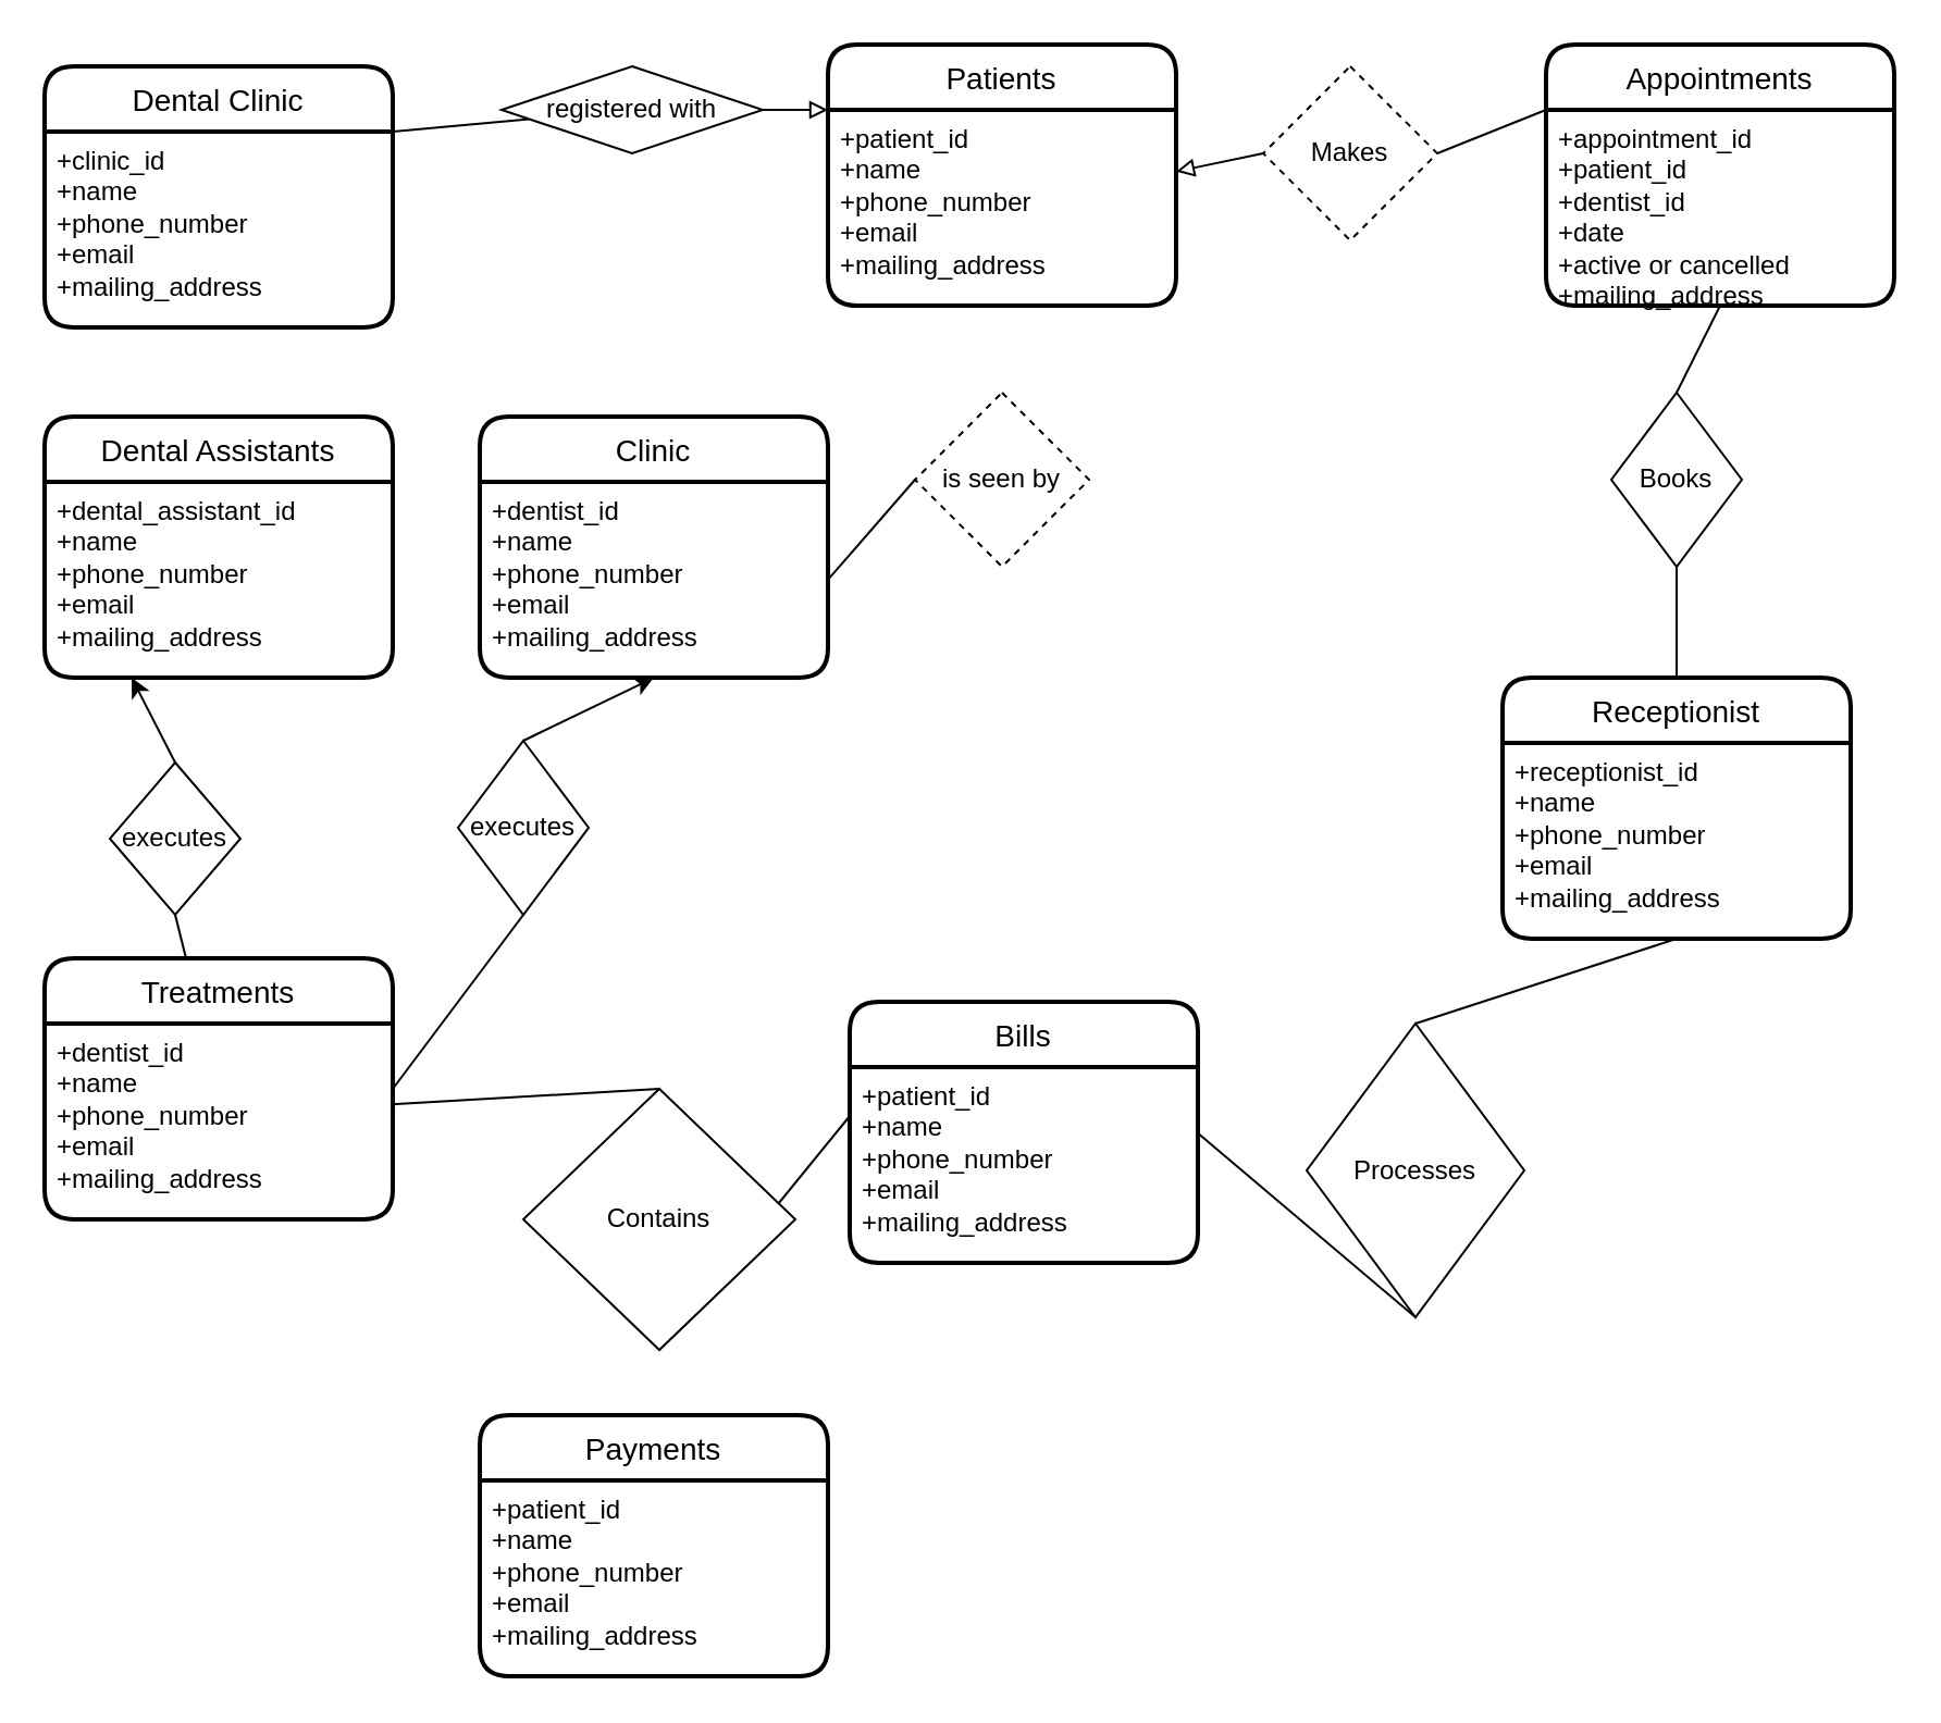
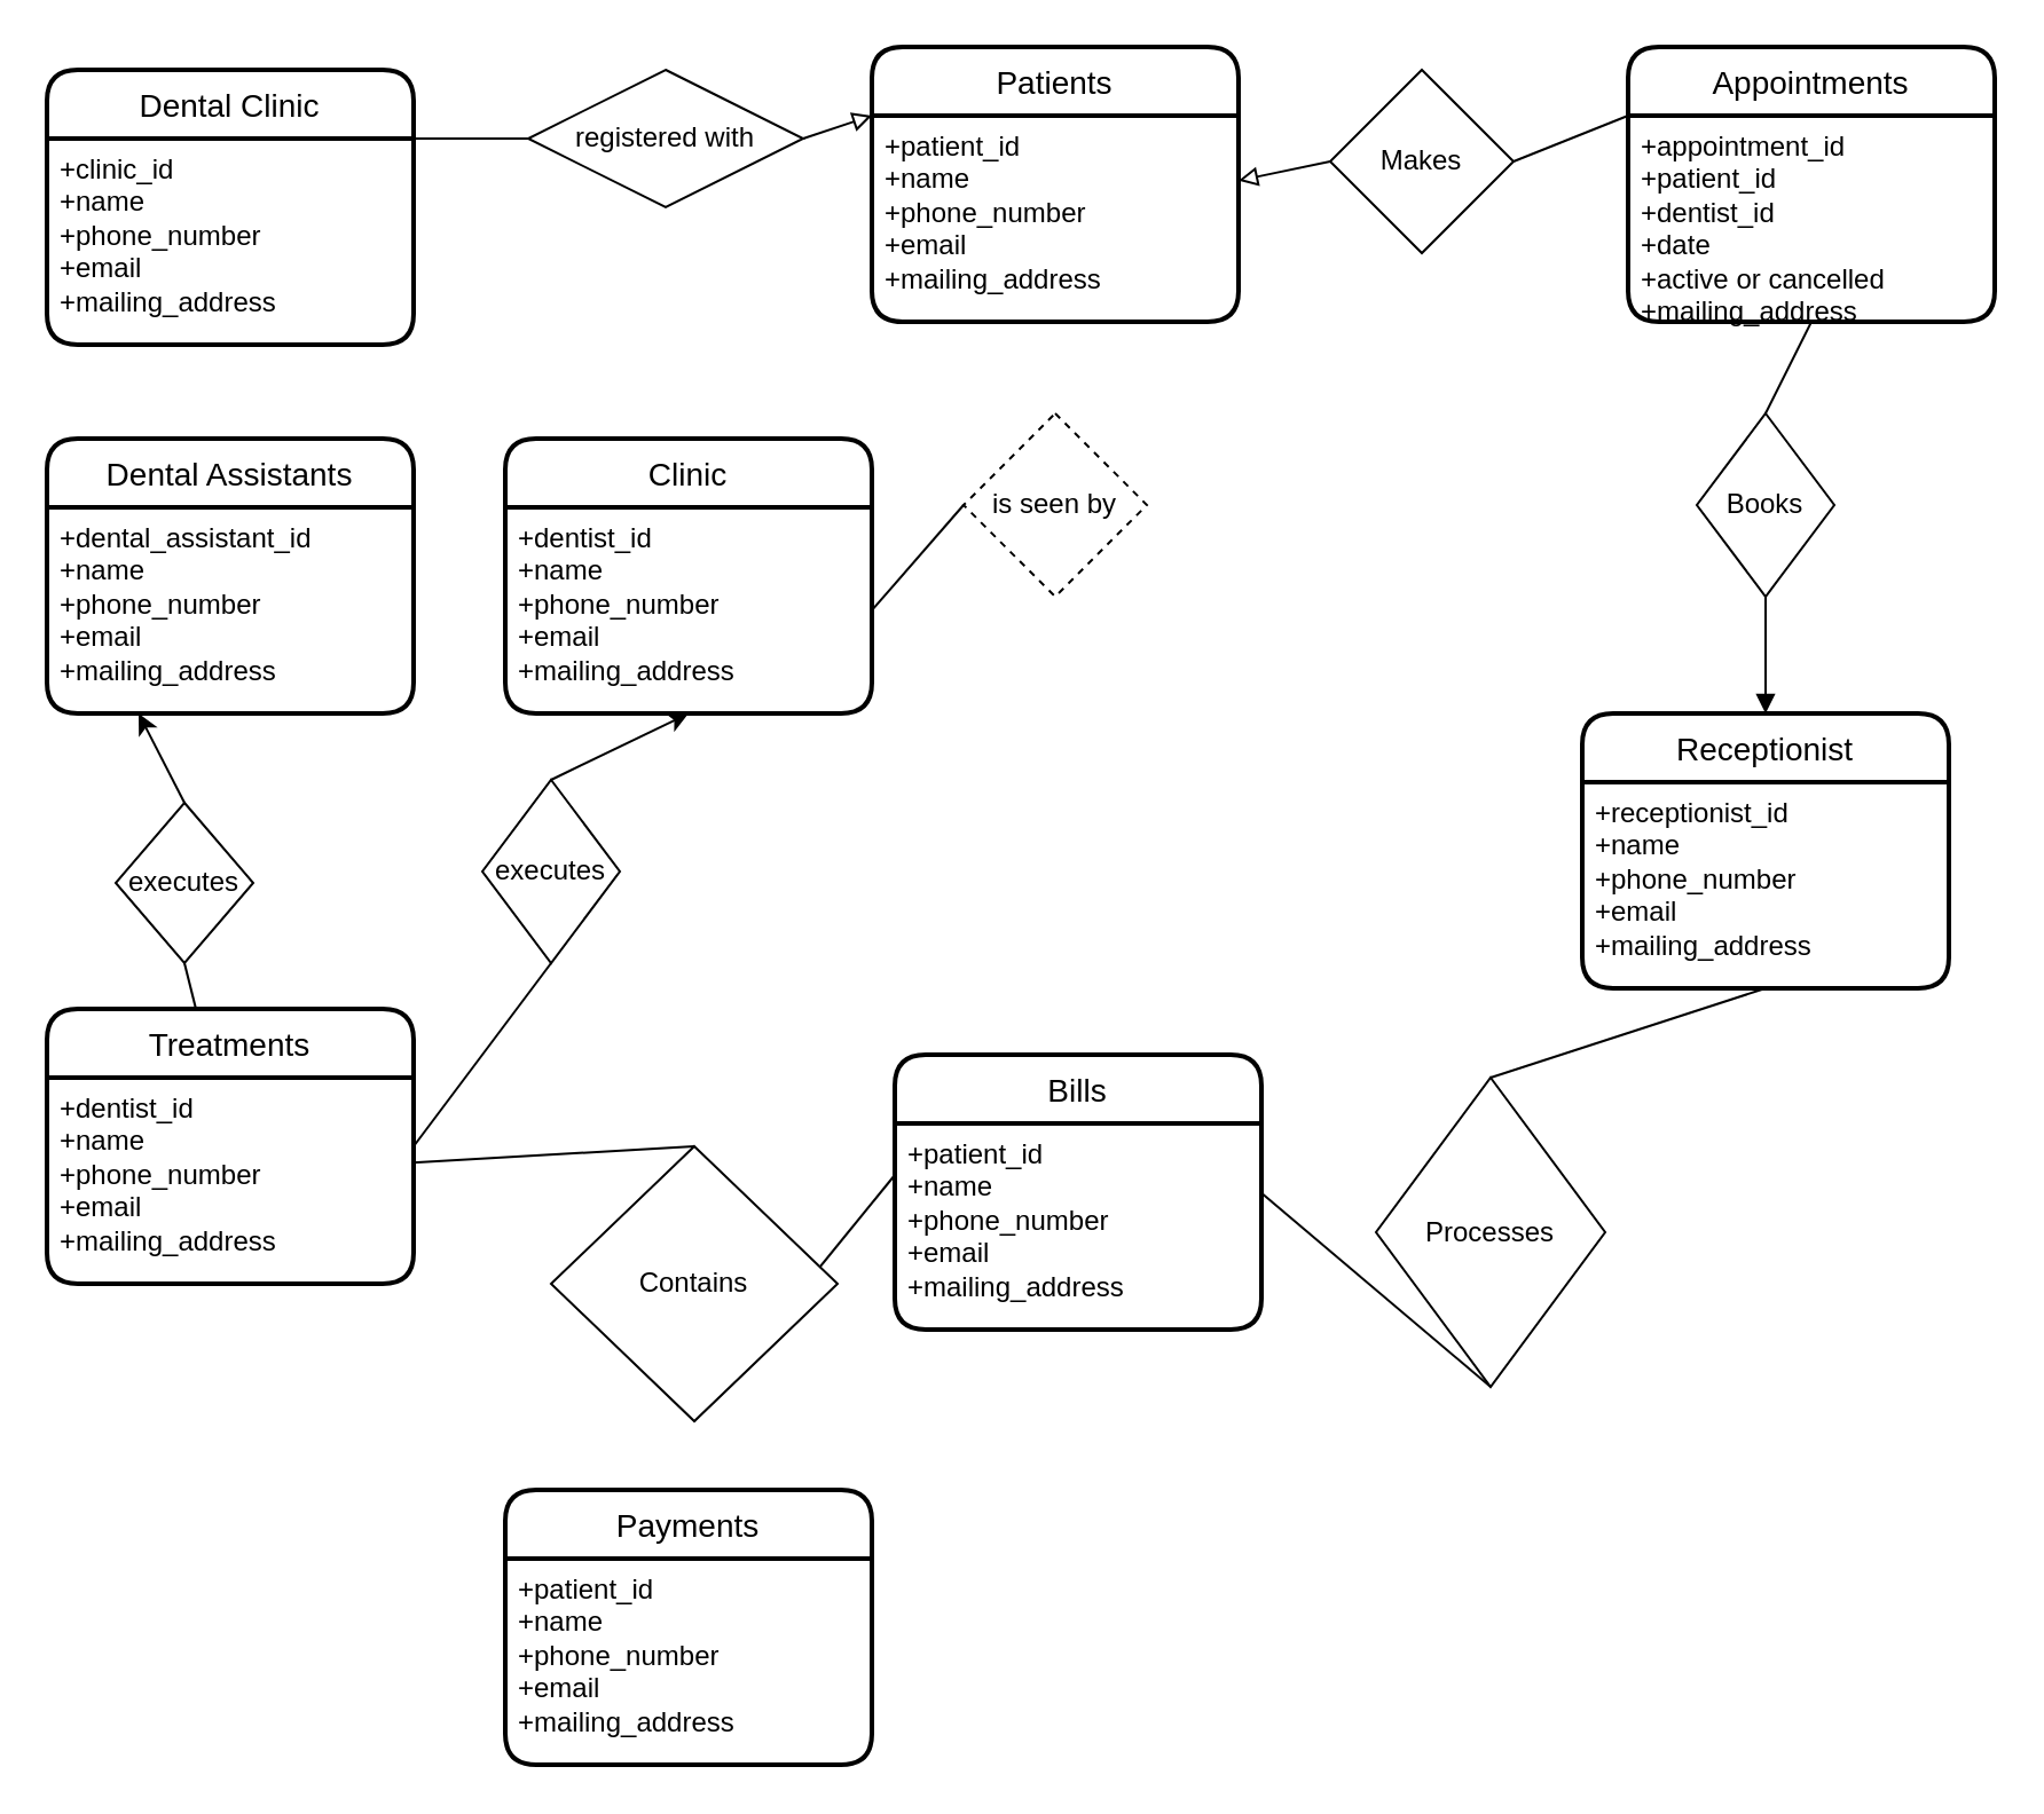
  <mxCell id="0" />
  <mxCell id="1" parent="0" />
  <mxCell id="2" value="Dental Clinic" style="swimlane;childLayout=stackLayout;horizontal=1;startSize=30;horizontalStack=0;rounded=1;fontSize=14;fontStyle=0;strokeWidth=2;resizeParent=0;resizeLast=1;shadow=0;dashed=0;align=center;" parent="1" vertex="1"><mxGeometry x="20" y="30" width="160" height="120" as="geometry" /></mxCell>
  <mxCell id="3" value="+clinic_id&lt;br&gt;+name&lt;br&gt;&lt;div&gt;+phone_number&lt;/div&gt;&lt;div&gt;+email&lt;/div&gt;&lt;div&gt;+mailing_address&lt;br&gt;&lt;/div&gt;" style="align=left;strokeColor=none;fillColor=none;spacingLeft=4;fontSize=12;verticalAlign=top;resizable=0;rotatable=0;part=1;html=1;" parent="2" vertex="1"><mxGeometry y="30" width="160" height="90" as="geometry" /></mxCell>
  <mxCell id="4" value="Clinic" style="swimlane;childLayout=stackLayout;horizontal=1;startSize=30;horizontalStack=0;rounded=1;fontSize=14;fontStyle=0;strokeWidth=2;resizeParent=0;resizeLast=1;shadow=0;dashed=0;align=center;" parent="1" vertex="1"><mxGeometry x="220" y="191" width="160" height="120" as="geometry" /></mxCell>
  <mxCell id="5" value="+dentist_id&lt;br&gt;+name&lt;br&gt;&lt;div&gt;+phone_number&lt;/div&gt;&lt;div&gt;+email&lt;/div&gt;&lt;div&gt;+mailing_address&lt;br&gt;&lt;/div&gt;" style="align=left;strokeColor=none;fillColor=none;spacingLeft=4;fontSize=12;verticalAlign=top;resizable=0;rotatable=0;part=1;html=1;" parent="4" vertex="1"><mxGeometry y="30" width="160" height="90" as="geometry" /></mxCell>
  <mxCell id="6" value="Patients" style="swimlane;childLayout=stackLayout;horizontal=1;startSize=30;horizontalStack=0;rounded=1;fontSize=14;fontStyle=0;strokeWidth=2;resizeParent=0;resizeLast=1;shadow=0;dashed=0;align=center;" parent="1" vertex="1"><mxGeometry x="380" y="20" width="160" height="120" as="geometry" /></mxCell>
  <mxCell id="7" value="+patient_id&lt;br&gt;+name&lt;br&gt;&lt;div&gt;+phone_number&lt;/div&gt;&lt;div&gt;+email&lt;/div&gt;&lt;div&gt;+mailing_address&lt;br&gt;&lt;/div&gt;" style="align=left;strokeColor=none;fillColor=none;spacingLeft=4;fontSize=12;verticalAlign=top;resizable=0;rotatable=0;part=1;html=1;" parent="6" vertex="1"><mxGeometry y="30" width="160" height="90" as="geometry" /></mxCell>
  <mxCell id="8" value="Dental Assistants" style="swimlane;childLayout=stackLayout;horizontal=1;startSize=30;horizontalStack=0;rounded=1;fontSize=14;fontStyle=0;strokeWidth=2;resizeParent=0;resizeLast=1;shadow=0;dashed=0;align=center;" parent="1" vertex="1"><mxGeometry x="20" y="191" width="160" height="120" as="geometry" /></mxCell>
  <mxCell id="9" value="+dental_assistant_id&lt;br&gt;+name&lt;br&gt;&lt;div&gt;+phone_number&lt;/div&gt;&lt;div&gt;+email&lt;/div&gt;&lt;div&gt;+mailing_address&lt;br&gt;&lt;/div&gt;" style="align=left;strokeColor=none;fillColor=none;spacingLeft=4;fontSize=12;verticalAlign=top;resizable=0;rotatable=0;part=1;html=1;" parent="8" vertex="1"><mxGeometry y="30" width="160" height="90" as="geometry" /></mxCell>
  <mxCell id="10" value="Treatments " style="swimlane;childLayout=stackLayout;horizontal=1;startSize=30;horizontalStack=0;rounded=1;fontSize=14;fontStyle=0;strokeWidth=2;resizeParent=0;resizeLast=1;shadow=0;dashed=0;align=center;" parent="1" vertex="1"><mxGeometry x="20" y="440" width="160" height="120" as="geometry" /></mxCell>
  <mxCell id="11" value="+dentist_id&lt;br&gt;+name&lt;br&gt;&lt;div&gt;+phone_number&lt;/div&gt;&lt;div&gt;+email&lt;/div&gt;&lt;div&gt;+mailing_address&lt;br&gt;&lt;/div&gt;" style="align=left;strokeColor=none;fillColor=none;spacingLeft=4;fontSize=12;verticalAlign=top;resizable=0;rotatable=0;part=1;html=1;" parent="10" vertex="1"><mxGeometry y="30" width="160" height="90" as="geometry" /></mxCell>
  <mxCell id="12" value="Appointments" style="swimlane;childLayout=stackLayout;horizontal=1;startSize=30;horizontalStack=0;rounded=1;fontSize=14;fontStyle=0;strokeWidth=2;resizeParent=0;resizeLast=1;shadow=0;dashed=0;align=center;" parent="1" vertex="1"><mxGeometry x="710" y="20" width="160" height="120" as="geometry" /></mxCell>
  <mxCell id="13" value="&lt;div&gt;+appointment_id&lt;/div&gt;&lt;div&gt;+patient_id&lt;/div&gt;&lt;div&gt;+dentist_id&lt;/div&gt;&lt;div&gt;+date&lt;br&gt;&lt;/div&gt;&lt;div&gt;+active or cancelled&lt;br&gt;&lt;/div&gt;&lt;div&gt;+mailing_address&lt;br&gt;&lt;/div&gt;" style="align=left;strokeColor=none;fillColor=none;spacingLeft=4;fontSize=12;verticalAlign=top;resizable=0;rotatable=0;part=1;html=1;" parent="12" vertex="1"><mxGeometry y="30" width="160" height="90" as="geometry" /></mxCell>
  <mxCell id="14" value="Bills" style="swimlane;childLayout=stackLayout;horizontal=1;startSize=30;horizontalStack=0;rounded=1;fontSize=14;fontStyle=0;strokeWidth=2;resizeParent=0;resizeLast=1;shadow=0;align=center;fillColor=none;" parent="1" vertex="1"><mxGeometry x="390" y="460" width="160" height="120" as="geometry" /></mxCell>
  <mxCell id="15" value="+patient_id&lt;br&gt;+name&lt;br&gt;&lt;div&gt;+phone_number&lt;/div&gt;&lt;div&gt;+email&lt;/div&gt;&lt;div&gt;+mailing_address&lt;br&gt;&lt;/div&gt;" style="align=left;strokeColor=none;fillColor=none;spacingLeft=4;fontSize=12;verticalAlign=top;resizable=0;rotatable=0;part=1;html=1;" parent="14" vertex="1"><mxGeometry y="30" width="160" height="90" as="geometry" /></mxCell>
  <mxCell id="16" style="rounded=0;orthogonalLoop=1;jettySize=auto;html=1;entryX=1;entryY=0;entryDx=0;entryDy=0;endArrow=none;endFill=0;" parent="1" source="18" target="3" edge="1"><mxGeometry relative="1" as="geometry" /></mxCell>
  <mxCell id="17" style="edgeStyle=none;rounded=0;orthogonalLoop=1;jettySize=auto;html=1;entryX=0;entryY=0;entryDx=0;entryDy=0;endArrow=block;endFill=0;exitX=1;exitY=0.5;exitDx=0;exitDy=0;" parent="1" source="18" target="7" edge="1"><mxGeometry relative="1" as="geometry" /></mxCell>
- <mxCell id="18" value="registered with" style="shape=rhombus;perimeter=rhombusPerimeter;whiteSpace=wrap;html=1;align=center;" parent="1" vertex="1"><mxGeometry x="230" y="30" width="120" height="40" as="geometry" /></mxCell>
+ <mxCell id="18" value="registered with" style="shape=rhombus;perimeter=rhombusPerimeter;whiteSpace=wrap;html=1;align=center;" parent="1" vertex="1"><mxGeometry x="230" y="30" width="120" height="60" as="geometry" /></mxCell>
  <mxCell id="19" value="Receptionist" style="swimlane;childLayout=stackLayout;horizontal=1;startSize=30;horizontalStack=0;rounded=1;fontSize=14;fontStyle=0;strokeWidth=2;resizeParent=0;resizeLast=1;shadow=0;dashed=0;align=center;" parent="1" vertex="1"><mxGeometry x="690" y="311" width="160" height="120" as="geometry" /></mxCell>
  <mxCell id="20" value="+receptionist_id&lt;br&gt;+name&lt;br&gt;&lt;div&gt;+phone_number&lt;/div&gt;&lt;div&gt;+email&lt;/div&gt;&lt;div&gt;+mailing_address&lt;br&gt;&lt;/div&gt;" style="align=left;strokeColor=none;fillColor=none;spacingLeft=4;fontSize=12;verticalAlign=top;resizable=0;rotatable=0;part=1;html=1;" parent="19" vertex="1"><mxGeometry y="30" width="160" height="90" as="geometry" /></mxCell>
  <mxCell id="21" value="Processes" style="rhombus;whiteSpace=wrap;html=1;rounded=0;sketch=0;" parent="1" vertex="1"><mxGeometry x="600" y="470" width="100" height="135" as="geometry" /></mxCell>
  <mxCell id="22" value="" style="endArrow=none;html=1;rounded=1;sketch=0;curved=0;entryX=0.5;entryY=1;entryDx=0;entryDy=0;exitX=1;exitY=0.337;exitDx=0;exitDy=0;exitPerimeter=0;" parent="1" source="15" target="21" edge="1"><mxGeometry width="50" height="50" relative="1" as="geometry"><mxPoint x="390" y="410.33" as="sourcePoint" /><mxPoint x="600" y="370" as="targetPoint" /></mxGeometry></mxCell>
  <mxCell id="23" value="" style="endArrow=classic;html=1;rounded=1;sketch=0;curved=0;entryX=0.25;entryY=1;entryDx=0;entryDy=0;exitX=0.5;exitY=0;exitDx=0;exitDy=0;" parent="1" target="9" edge="1" source="27"><mxGeometry width="50" height="50" relative="1" as="geometry"><mxPoint x="60" y="410" as="sourcePoint" /><mxPoint x="110" y="360" as="targetPoint" /></mxGeometry></mxCell>
  <mxCell id="24" value="" style="endArrow=classic;html=1;rounded=1;sketch=0;curved=0;entryX=0.5;entryY=1;entryDx=0;entryDy=0;startArrow=none;exitX=0.5;exitY=0;exitDx=0;exitDy=0;" parent="1" source="28" target="5" edge="1"><mxGeometry width="50" height="50" relative="1" as="geometry"><mxPoint x="150" y="420" as="sourcePoint" /><mxPoint x="200" y="370" as="targetPoint" /><Array as="points" /></mxGeometry></mxCell>
  <mxCell id="25" value="" style="endArrow=none;html=1;rounded=1;sketch=0;curved=0;exitX=0.5;exitY=1;exitDx=0;exitDy=0;entryX=0;entryY=0.25;entryDx=0;entryDy=0;startArrow=none;" parent="1" source="33" target="15" edge="1"><mxGeometry width="50" height="50" relative="1" as="geometry"><mxPoint x="150" y="590" as="sourcePoint" /><mxPoint x="200" y="540" as="targetPoint" /></mxGeometry></mxCell>
  <mxCell id="26" style="edgeStyle=none;rounded=0;orthogonalLoop=1;jettySize=auto;html=1;endArrow=none;endFill=0;exitX=0.5;exitY=1;exitDx=0;exitDy=0;" edge="1" parent="1" source="27" target="10"><mxGeometry relative="1" as="geometry" /></mxCell>
  <mxCell id="27" value="executes" style="rhombus;whiteSpace=wrap;html=1;rounded=0;sketch=0;" parent="1" vertex="1"><mxGeometry x="50" y="350" width="60" height="70" as="geometry" /></mxCell>
  <mxCell id="28" value="executes" style="rhombus;whiteSpace=wrap;html=1;rounded=0;sketch=0;" parent="1" vertex="1"><mxGeometry x="210" y="340" width="60" height="80" as="geometry" /></mxCell>
  <mxCell id="29" value="" style="endArrow=none;html=1;rounded=1;sketch=0;curved=0;entryX=0.5;entryY=1;entryDx=0;entryDy=0;exitX=1;exitY=0.5;exitDx=0;exitDy=0;" parent="1" target="28" edge="1" source="10"><mxGeometry width="50" height="50" relative="1" as="geometry"><mxPoint x="150" y="420" as="sourcePoint" /><mxPoint x="245" y="347.5" as="targetPoint" /><Array as="points" /></mxGeometry></mxCell>
  <mxCell id="30" value="" style="endArrow=block;html=1;rounded=1;sketch=0;curved=0;exitX=0;exitY=0.5;exitDx=0;exitDy=0;endFill=0;" parent="1" source="32" edge="1" target="7"><mxGeometry width="50" height="50" relative="1" as="geometry"><mxPoint x="520" y="190" as="sourcePoint" /><mxPoint x="640" y="120" as="targetPoint" /><Array as="points" /></mxGeometry></mxCell>
  <mxCell id="31" style="edgeStyle=none;rounded=0;orthogonalLoop=1;jettySize=auto;html=1;entryX=0;entryY=0;entryDx=0;entryDy=0;endArrow=none;endFill=0;exitX=1;exitY=0.5;exitDx=0;exitDy=0;" edge="1" parent="1" source="32" target="13"><mxGeometry relative="1" as="geometry" /></mxCell>
- <mxCell id="32" value="Makes" style="rhombus;whiteSpace=wrap;html=1;rounded=0;sketch=0;dashed=1;" parent="1" vertex="1"><mxGeometry x="580" y="30" width="80" height="80" as="geometry" /></mxCell>
+ <mxCell id="32" value="Makes" style="rhombus;whiteSpace=wrap;html=1;rounded=0;sketch=0;" parent="1" vertex="1"><mxGeometry x="580" y="30" width="80" height="80" as="geometry" /></mxCell>
  <mxCell id="33" value="Contains" style="rhombus;whiteSpace=wrap;html=1;rounded=0;sketch=0;" parent="1" vertex="1"><mxGeometry x="240" y="500" width="125" height="120" as="geometry" /></mxCell>
  <mxCell id="34" value="" style="endArrow=none;html=1;rounded=1;sketch=0;curved=0;exitX=0.997;exitY=0.413;exitDx=0;exitDy=0;entryX=0.5;entryY=0;entryDx=0;entryDy=0;exitPerimeter=0;" parent="1" source="11" target="33" edge="1"><mxGeometry width="50" height="50" relative="1" as="geometry"><mxPoint x="150" y="507.5" as="sourcePoint" /><mxPoint x="256" y="616.99" as="targetPoint" /></mxGeometry></mxCell>
  <mxCell id="35" value="" style="endArrow=none;html=1;rounded=1;sketch=0;curved=0;entryX=0.5;entryY=1;entryDx=0;entryDy=0;exitX=0.5;exitY=0;exitDx=0;exitDy=0;" parent="1" target="20" edge="1" source="21"><mxGeometry width="50" height="50" relative="1" as="geometry"><mxPoint x="530" y="470" as="sourcePoint" /><mxPoint x="580" y="420" as="targetPoint" /></mxGeometry></mxCell>
- <mxCell id="36" value="" style="endArrow=none;html=1;rounded=1;sketch=0;curved=0;entryX=0.5;entryY=0;entryDx=0;entryDy=0;exitX=0.5;exitY=1;exitDx=0;exitDy=0;endFill=1;" parent="1" source="38" target="19" edge="1"><mxGeometry width="50" height="50" relative="1" as="geometry"><mxPoint x="610" y="310" as="sourcePoint" /><mxPoint x="660" y="260" as="targetPoint" /></mxGeometry></mxCell>
+ <mxCell id="36" value="" style="endArrow=block;html=1;rounded=1;sketch=0;curved=0;entryX=0.5;entryY=0;entryDx=0;entryDy=0;exitX=0.5;exitY=1;exitDx=0;exitDy=0;endFill=1;" parent="1" source="38" target="19" edge="1"><mxGeometry width="50" height="50" relative="1" as="geometry"><mxPoint x="610" y="310" as="sourcePoint" /><mxPoint x="660" y="260" as="targetPoint" /></mxGeometry></mxCell>
  <mxCell id="37" style="rounded=0;orthogonalLoop=1;jettySize=auto;html=1;entryX=0.5;entryY=1;entryDx=0;entryDy=0;endArrow=none;endFill=0;exitX=0.5;exitY=0;exitDx=0;exitDy=0;" edge="1" parent="1" source="38" target="13"><mxGeometry relative="1" as="geometry" /></mxCell>
  <mxCell id="38" value="Books" style="rhombus;whiteSpace=wrap;html=1;rounded=0;sketch=0;" parent="1" vertex="1"><mxGeometry x="740" y="180" width="60" height="80" as="geometry" /></mxCell>
  <mxCell id="39" style="edgeStyle=none;rounded=0;orthogonalLoop=1;jettySize=auto;html=1;entryX=1;entryY=0.5;entryDx=0;entryDy=0;endArrow=none;endFill=0;exitX=0;exitY=0.5;exitDx=0;exitDy=0;" edge="1" parent="1" source="40" target="5"><mxGeometry relative="1" as="geometry" /></mxCell>
  <mxCell id="40" value="is seen by " style="rhombus;whiteSpace=wrap;html=1;rounded=0;sketch=0;dashed=1;" vertex="1" parent="1"><mxGeometry x="420" y="180" width="80" height="80" as="geometry" /></mxCell>
  <mxCell id="41" value="Payments" style="swimlane;childLayout=stackLayout;horizontal=1;startSize=30;horizontalStack=0;rounded=1;fontSize=14;fontStyle=0;strokeWidth=2;resizeParent=0;resizeLast=1;shadow=0;align=center;fillColor=none;" vertex="1" parent="1"><mxGeometry x="220" y="650" width="160" height="120" as="geometry" /></mxCell>
  <mxCell id="42" value="+patient_id&lt;br&gt;+name&lt;br&gt;&lt;div&gt;+phone_number&lt;/div&gt;&lt;div&gt;+email&lt;/div&gt;&lt;div&gt;+mailing_address&lt;br&gt;&lt;/div&gt;" style="align=left;strokeColor=none;fillColor=none;spacingLeft=4;fontSize=12;verticalAlign=top;resizable=0;rotatable=0;part=1;html=1;" vertex="1" parent="41"><mxGeometry y="30" width="160" height="90" as="geometry" /></mxCell>
